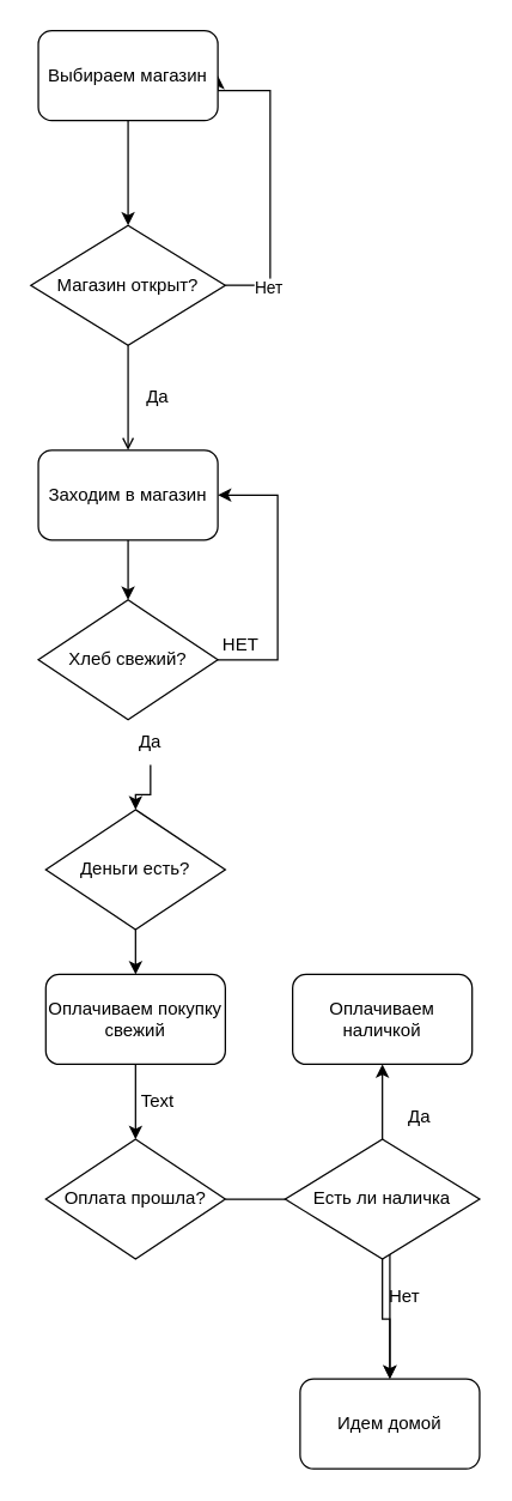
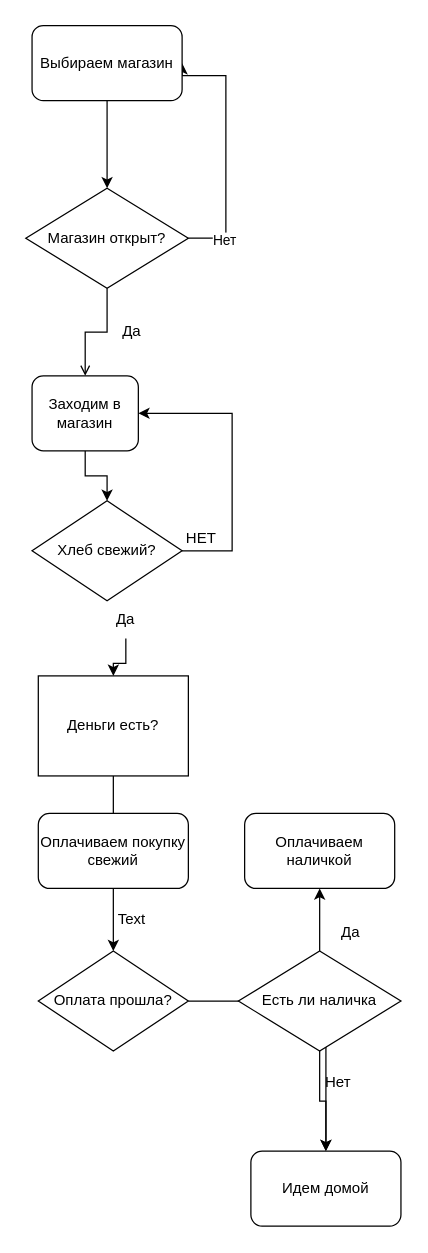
  <mxCell id="0" />
  <mxCell id="1" parent="0" />
  <mxCell id="2" value="" style="edgeStyle=orthogonalEdgeStyle;rounded=0;orthogonalLoop=1;jettySize=auto;html=1;" edge="1" parent="1" source="3" target="4"><mxGeometry relative="1" as="geometry" /></mxCell>
- <mxCell id="3" value="Заходим в магазин" style="rounded=1;whiteSpace=wrap;html=1;" vertex="1" parent="1"><mxGeometry x="25" y="300" width="120" height="60" as="geometry" /></mxCell>
+ <mxCell id="3" value="Заходим в магазин" style="rounded=1;whiteSpace=wrap;html=1;" vertex="1" parent="1"><mxGeometry x="25" y="300" width="85" height="60" as="geometry" /></mxCell>
  <mxCell id="4" value="Хлеб свежий?" style="rhombus;whiteSpace=wrap;html=1;" vertex="1" parent="1"><mxGeometry x="25" y="400" width="120" height="80" as="geometry" /></mxCell>
  <mxCell id="5" value="" style="endArrow=classic;html=1;rounded=0;exitX=1;exitY=0.5;exitDx=0;exitDy=0;entryX=1;entryY=0.5;entryDx=0;entryDy=0;" edge="1" parent="1" source="4" target="3"><mxGeometry width="50" height="50" relative="1" as="geometry"><mxPoint x="125" y="510" as="sourcePoint" /><mxPoint x="185" y="290" as="targetPoint" /><Array as="points"><mxPoint x="185" y="440" /><mxPoint x="185" y="330" /></Array></mxGeometry></mxCell>
  <mxCell id="6" value="НЕТ" style="text;html=1;align=center;verticalAlign=middle;resizable=0;points=[];autosize=1;strokeColor=none;fillColor=none;" vertex="1" parent="1"><mxGeometry x="135" y="415" width="50" height="30" as="geometry" /></mxCell>
  <mxCell id="7" value="" style="edgeStyle=orthogonalEdgeStyle;rounded=0;orthogonalLoop=1;jettySize=auto;html=1;" edge="1" parent="1" source="8" target="22"><mxGeometry relative="1" as="geometry" /></mxCell>
  <mxCell id="8" value="Оплачиваем покупку свежий" style="rounded=1;whiteSpace=wrap;html=1;" vertex="1" parent="1"><mxGeometry x="30" y="650" width="120" height="60" as="geometry" /></mxCell>
  <mxCell id="9" value="Идем домой" style="whiteSpace=wrap;html=1;rounded=1;" vertex="1" parent="1"><mxGeometry x="200" y="920" width="120" height="60" as="geometry" /></mxCell>
  <mxCell id="10" value="" style="edgeStyle=orthogonalEdgeStyle;rounded=0;orthogonalLoop=1;jettySize=auto;html=1;endArrow=open;" edge="1" parent="1" source="13" target="3"><mxGeometry relative="1" as="geometry" /></mxCell>
  <mxCell id="11" style="edgeStyle=orthogonalEdgeStyle;rounded=0;orthogonalLoop=1;jettySize=auto;html=1;exitX=1;exitY=0.5;exitDx=0;exitDy=0;entryX=1;entryY=0.5;entryDx=0;entryDy=0;" edge="1" parent="1" source="13" target="15"><mxGeometry relative="1" as="geometry"><mxPoint x="200" y="70" as="targetPoint" /><Array as="points"><mxPoint x="180" y="190" /><mxPoint x="180" y="60" /><mxPoint x="145" y="60" /></Array></mxGeometry></mxCell>
  <mxCell id="12" value="Нет" style="edgeLabel;html=1;align=center;verticalAlign=middle;resizable=0;points=[];" vertex="1" connectable="0" parent="11"><mxGeometry x="-0.731" y="-1" relative="1" as="geometry"><mxPoint as="offset" /></mxGeometry></mxCell>
  <mxCell id="13" value="Магазин открыт?" style="rhombus;whiteSpace=wrap;html=1;" vertex="1" parent="1"><mxGeometry x="20" y="150" width="130" height="80" as="geometry" /></mxCell>
  <mxCell id="14" value="" style="edgeStyle=orthogonalEdgeStyle;rounded=0;orthogonalLoop=1;jettySize=auto;html=1;exitX=0.5;exitY=1;exitDx=0;exitDy=0;" edge="1" parent="1" source="15" target="13"><mxGeometry relative="1" as="geometry"><mxPoint x="90" y="120" as="sourcePoint" /></mxGeometry></mxCell>
  <mxCell id="15" value="Выбираем магазин" style="rounded=1;whiteSpace=wrap;html=1;" vertex="1" parent="1"><mxGeometry x="25" y="20" width="120" height="60" as="geometry" /></mxCell>
  <mxCell id="16" value="Да" style="text;html=1;strokeColor=none;fillColor=none;align=center;verticalAlign=middle;whiteSpace=wrap;rounded=0;" vertex="1" parent="1"><mxGeometry x="75" y="250" width="60" height="30" as="geometry" /></mxCell>
  <mxCell id="17" value="" style="edgeStyle=orthogonalEdgeStyle;rounded=0;orthogonalLoop=1;jettySize=auto;html=1;" edge="1" parent="1" source="18" target="20"><mxGeometry relative="1" as="geometry" /></mxCell>
  <mxCell id="18" value="Да" style="text;html=1;strokeColor=none;fillColor=none;align=center;verticalAlign=middle;whiteSpace=wrap;rounded=0;" vertex="1" parent="1"><mxGeometry x="70" y="480" width="60" height="30" as="geometry" /></mxCell>
- <mxCell id="19" value="" style="edgeStyle=orthogonalEdgeStyle;rounded=0;orthogonalLoop=1;jettySize=auto;html=1;" edge="1" parent="1" source="20" target="8"><mxGeometry relative="1" as="geometry" /></mxCell>
- <mxCell id="20" value="Деньги есть?" style="rhombus;whiteSpace=wrap;html=1;" vertex="1" parent="1"><mxGeometry x="30" y="540" width="120" height="80" as="geometry" /></mxCell>
+ <mxCell id="19" value="" style="edgeStyle=orthogonalEdgeStyle;rounded=0;orthogonalLoop=1;jettySize=auto;html=1;endArrow=none;" edge="1" parent="1" source="20" target="8"><mxGeometry relative="1" as="geometry" /></mxCell>
+ <mxCell id="20" value="Деньги есть?" style="whiteSpace=wrap;html=1;rounded=0;" vertex="1" parent="1"><mxGeometry x="30" y="540" width="120" height="80" as="geometry" /></mxCell>
  <mxCell id="21" value="" style="edgeStyle=orthogonalEdgeStyle;rounded=0;orthogonalLoop=1;jettySize=auto;html=1;" edge="1" parent="1" source="22" target="9"><mxGeometry relative="1" as="geometry" /></mxCell>
  <mxCell id="22" value="Оплата прошла?" style="rhombus;whiteSpace=wrap;html=1;" vertex="1" parent="1"><mxGeometry x="30" y="760" width="120" height="80" as="geometry" /></mxCell>
  <mxCell id="23" value="Оплачиваем наличкой" style="rounded=1;whiteSpace=wrap;html=1;" vertex="1" parent="1"><mxGeometry x="195" y="650" width="120" height="60" as="geometry" /></mxCell>
  <mxCell id="24" value="" style="edgeStyle=orthogonalEdgeStyle;rounded=0;orthogonalLoop=1;jettySize=auto;html=1;" edge="1" parent="1" source="26" target="23"><mxGeometry relative="1" as="geometry" /></mxCell>
  <mxCell id="25" value="" style="edgeStyle=orthogonalEdgeStyle;rounded=0;orthogonalLoop=1;jettySize=auto;html=1;" edge="1" parent="1" source="26" target="9"><mxGeometry relative="1" as="geometry" /></mxCell>
  <mxCell id="26" value="Есть ли наличка" style="rhombus;whiteSpace=wrap;html=1;" vertex="1" parent="1"><mxGeometry x="190" y="760" width="130" height="80" as="geometry" /></mxCell>
  <mxCell id="27" value="Text" style="text;html=1;strokeColor=none;fillColor=none;align=center;verticalAlign=middle;whiteSpace=wrap;rounded=0;" vertex="1" parent="1"><mxGeometry x="75" y="720" width="60" height="30" as="geometry" /></mxCell>
  <mxCell id="28" value="Нет" style="text;html=1;strokeColor=none;fillColor=none;align=center;verticalAlign=middle;whiteSpace=wrap;rounded=0;" vertex="1" parent="1"><mxGeometry x="240" y="850" width="60" height="30" as="geometry" /></mxCell>
  <mxCell id="29" value="Да" style="text;html=1;strokeColor=none;fillColor=none;align=center;verticalAlign=middle;whiteSpace=wrap;rounded=0;" vertex="1" parent="1"><mxGeometry x="250" y="730" width="60" height="30" as="geometry" /></mxCell>
